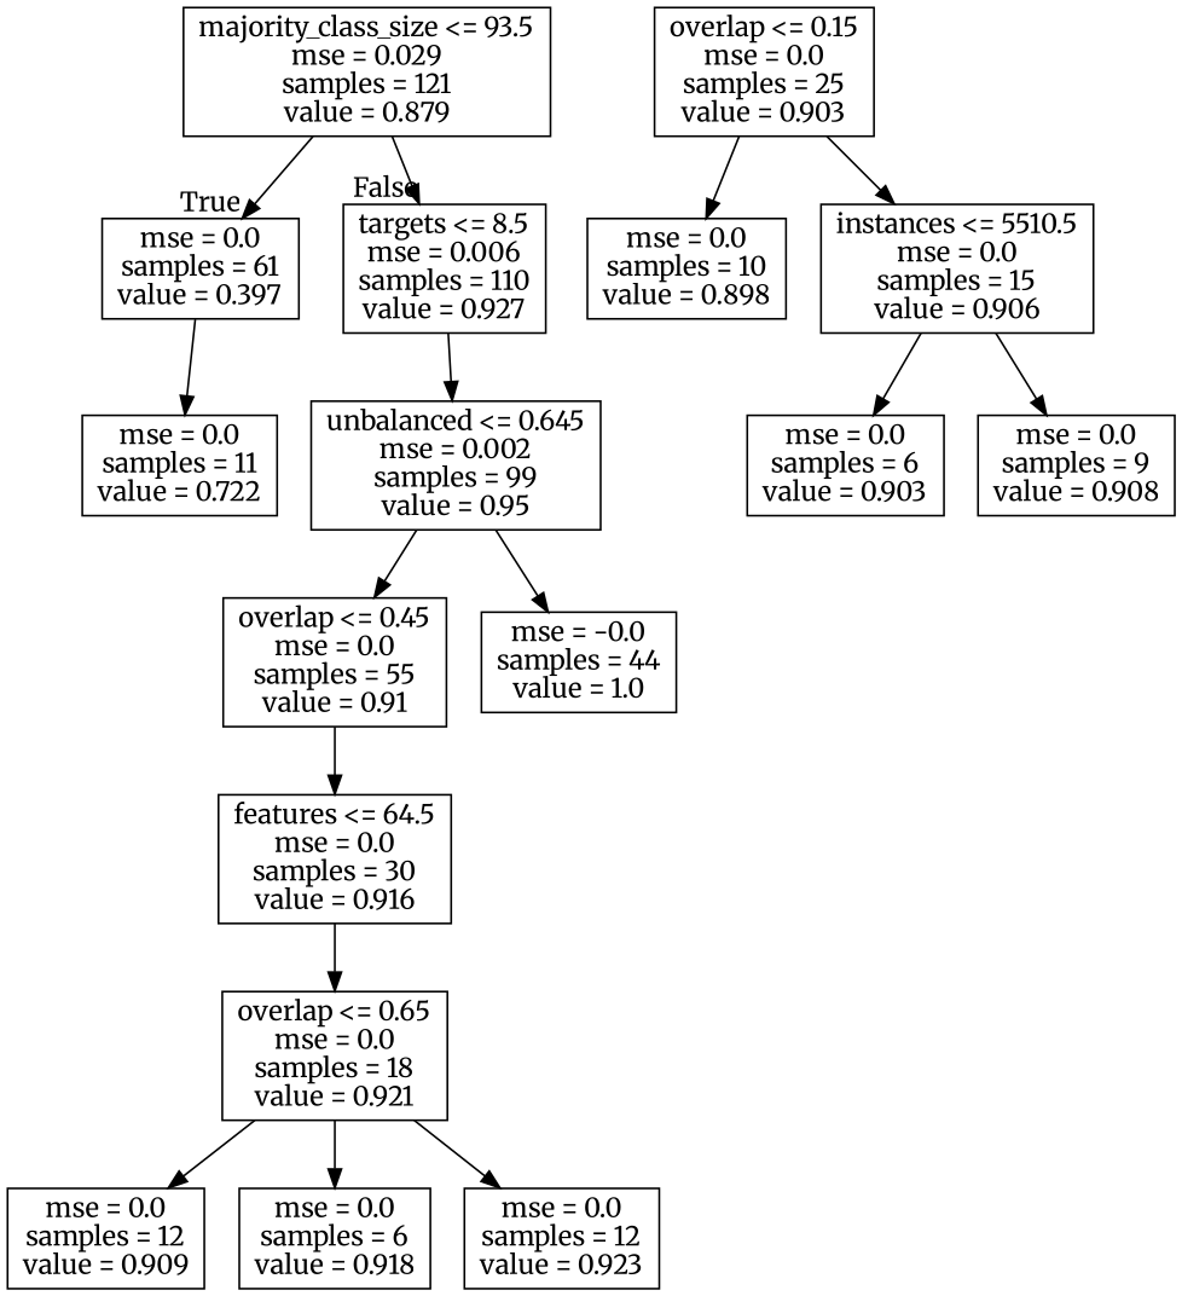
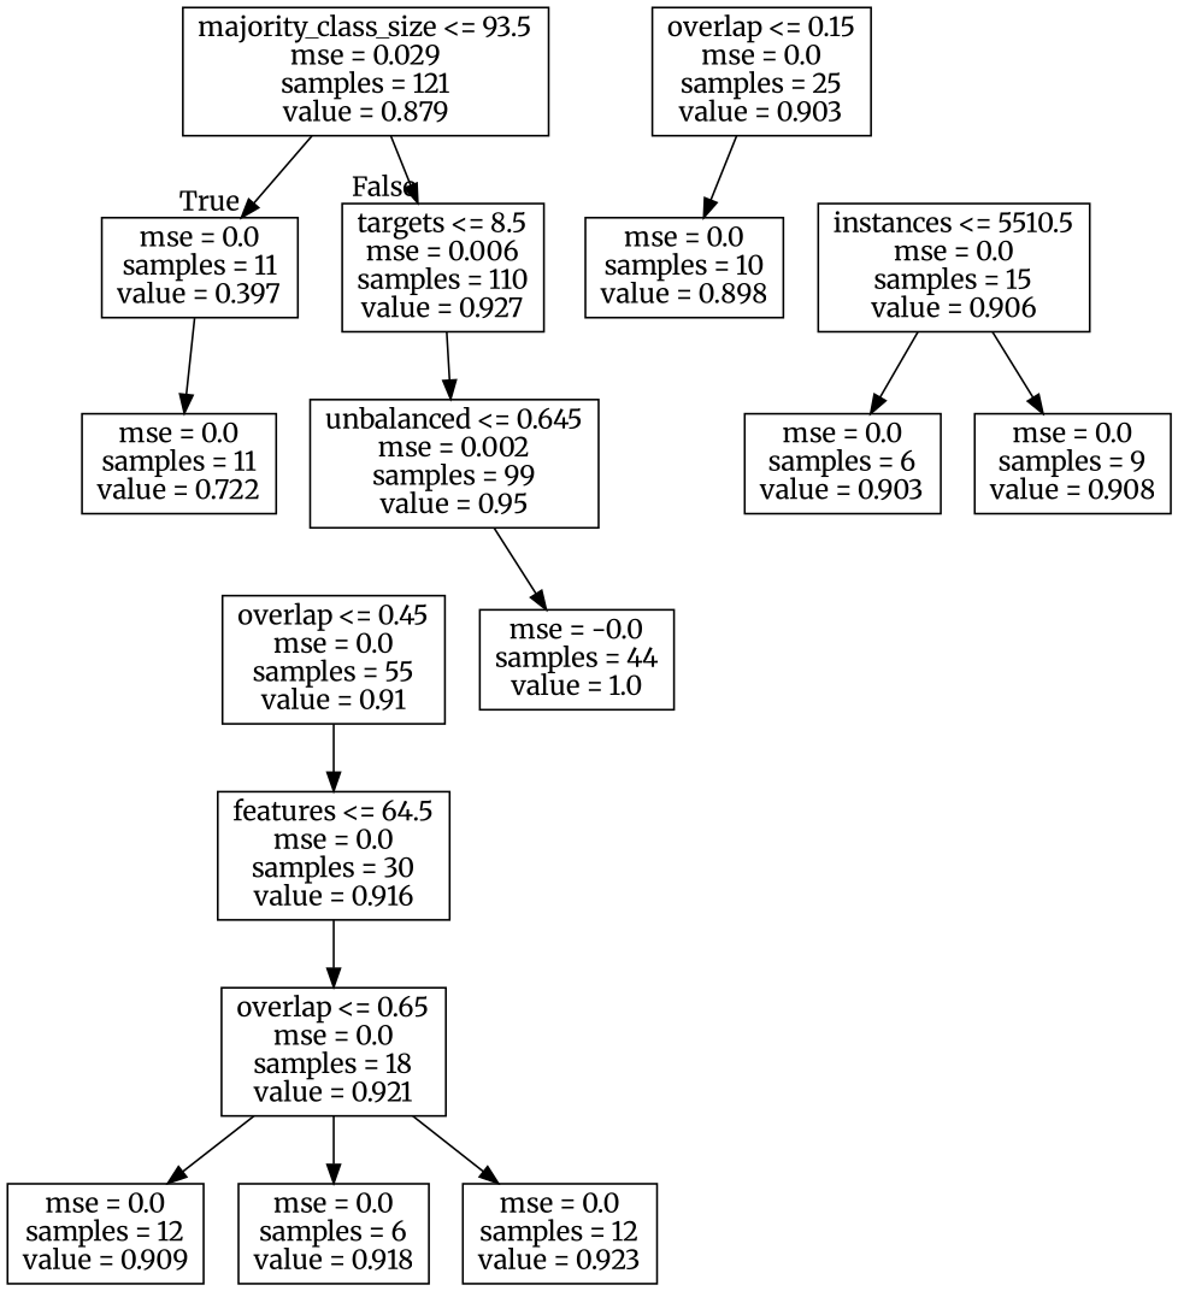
  digraph {
    fontname=Merriweather
    node [fontname=Merriweather shape=box]
    edge [fontname=Merriweather]
    n1 [label="majority_class_size <= 93.5\nmse = 0.029\nsamples = 121\nvalue = 0.879"]
-   n2 [label="mse = 0.0\nsamples = 61\nvalue = 0.397"]
+   n2 [label="mse = 0.0\nsamples = 11\nvalue = 0.397"]
    n3 [label="targets <= 8.5\nmse = 0.006\nsamples = 110\nvalue = 0.927"]
    n4 [label="mse = 0.0\nsamples = 11\nvalue = 0.722"]
    n5 [label="unbalanced <= 0.645\nmse = 0.002\nsamples = 99\nvalue = 0.95"]
    n6 [label="overlap <= 0.45\nmse = 0.0\nsamples = 55\nvalue = 0.91"]
    n7 [label="mse = -0.0\nsamples = 44\nvalue = 1.0"]
    n8 [label="features <= 64.5\nmse = 0.0\nsamples = 30\nvalue = 0.916"]
    n9 [label="overlap <= 0.15\nmse = 0.0\nsamples = 25\nvalue = 0.903"]
    n10 [label="mse = 0.0\nsamples = 10\nvalue = 0.898"]
    n11 [label="instances <= 5510.5\nmse = 0.0\nsamples = 15\nvalue = 0.906"]
    n12 [label="overlap <= 0.65\nmse = 0.0\nsamples = 18\nvalue = 0.921"]
    n13 [label="mse = 0.0\nsamples = 6\nvalue = 0.903"]
    n14 [label="mse = 0.0\nsamples = 9\nvalue = 0.908"]
    n15 [label="mse = 0.0\nsamples = 12\nvalue = 0.909"]
    n16 [label="mse = 0.0\nsamples = 6\nvalue = 0.918"]
    n17 [label="mse = 0.0\nsamples = 12\nvalue = 0.923"]
    n1 -> n2 [headlabel=True labelangle=45 labeldistance=2.5]
    n1 -> n3 [headlabel=False labelangle=-45 labeldistance=2.5]
    n2 -> n4
    n3 -> n5
-   n5 -> n6
    n5 -> n7
    n6 -> n8
    n8 -> n12
    n9 -> n10
-   n9 -> n11
    n11 -> n13
    n11 -> n14
    n12 -> n15
    n12 -> n16
    n12 -> n17
  }
